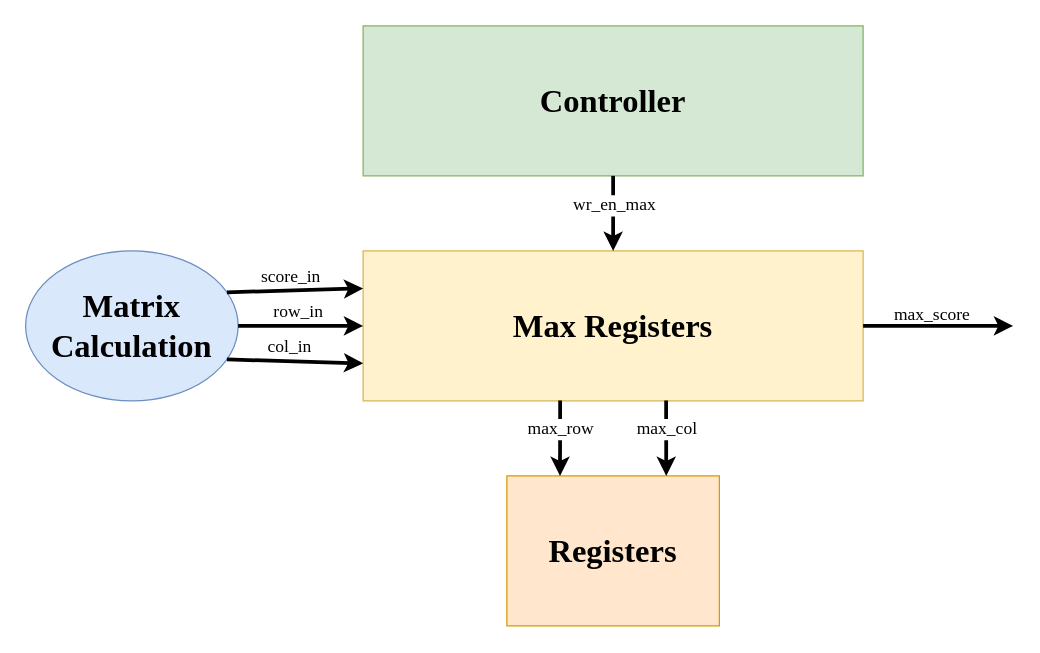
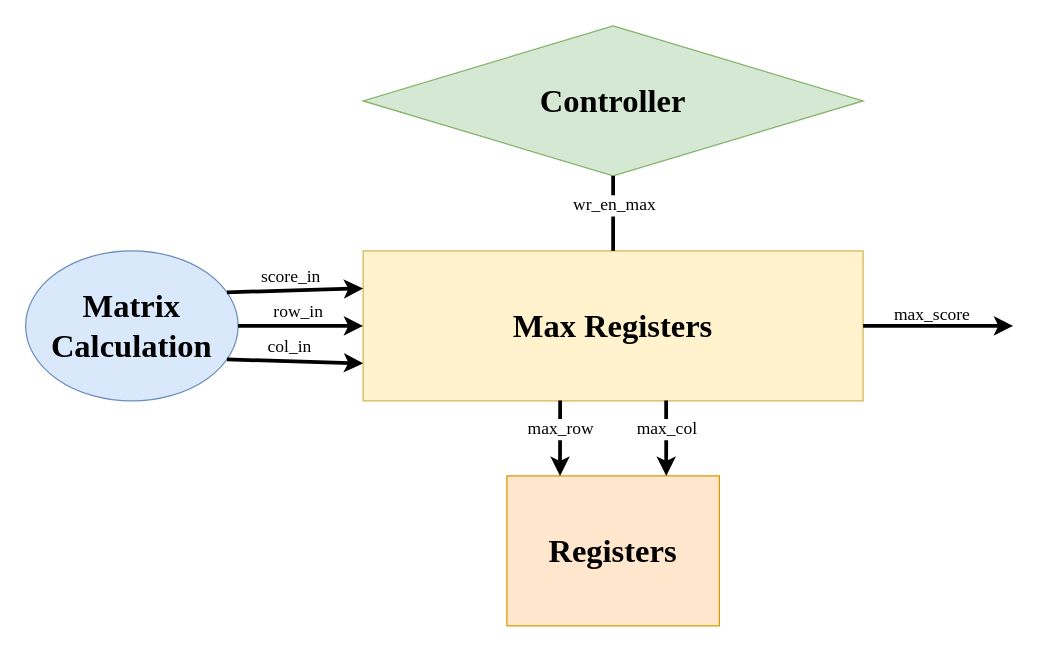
  <mxCell id="0" />
  <mxCell id="1" parent="0" />
  <mxCell id="2" value="&lt;font size=&quot;1&quot; face=&quot;Garamond&quot;&gt;&lt;b style=&quot;font-size: 26px;&quot;&gt;Max Registers&lt;/b&gt;&lt;/font&gt;" style="rounded=0;whiteSpace=wrap;html=1;fillColor=#fff2cc;strokeColor=#d6b656;" parent="1" vertex="1"><mxGeometry x="290" y="200" width="400" height="120" as="geometry" /></mxCell>
  <mxCell id="3" value="&lt;font size=&quot;1&quot; face=&quot;Garamond&quot;&gt;&lt;b style=&quot;font-size: 26px;&quot;&gt;Matrix Calculation&lt;/b&gt;&lt;/font&gt;" style="ellipse;whiteSpace=wrap;html=1;fillColor=#dae8fc;strokeColor=#6c8ebf;" parent="1" vertex="1"><mxGeometry x="20" y="200" width="170" height="120" as="geometry" /></mxCell>
  <mxCell id="4" value="&lt;font size=&quot;1&quot; face=&quot;Garamond&quot;&gt;&lt;b style=&quot;font-size: 26px;&quot;&gt;Registers&lt;/b&gt;&lt;/font&gt;" style="rounded=0;whiteSpace=wrap;html=1;fillColor=#ffe6cc;strokeColor=#d79b00;" parent="1" vertex="1"><mxGeometry x="405" y="380" width="170" height="120" as="geometry" /></mxCell>
- <mxCell id="5" value="&lt;font size=&quot;1&quot; face=&quot;Garamond&quot;&gt;&lt;b style=&quot;font-size: 26px;&quot;&gt;Controller&lt;/b&gt;&lt;/font&gt;" style="rounded=0;whiteSpace=wrap;html=1;fillColor=#d5e8d4;strokeColor=#82b366;" parent="1" vertex="1"><mxGeometry x="290" y="20" width="400" height="120" as="geometry" /></mxCell>
- <mxCell id="6" value="" style="endArrow=classic;html=1;rounded=0;strokeWidth=3;entryX=0.5;entryY=0;entryDx=0;entryDy=0;exitX=0.5;exitY=1;exitDx=0;exitDy=0;" parent="1" edge="1" target="2" source="5"><mxGeometry width="50" height="50" relative="1" as="geometry"><mxPoint x="530" y="120" as="sourcePoint" /><mxPoint x="530" y="200" as="targetPoint" /></mxGeometry></mxCell>
+ <mxCell id="5" value="&lt;font size=&quot;1&quot; face=&quot;Garamond&quot;&gt;&lt;b style=&quot;font-size: 26px;&quot;&gt;Controller&lt;/b&gt;&lt;/font&gt;" style="rhombus;whiteSpace=wrap;html=1;fillColor=#d5e8d4;strokeColor=#82b366;" parent="1" vertex="1"><mxGeometry x="290" y="20" width="400" height="120" as="geometry" /></mxCell>
+ <mxCell id="6" value="" style="endArrow=none;html=1;rounded=0;strokeWidth=3;entryX=0.5;entryY=0;entryDx=0;entryDy=0;exitX=0.5;exitY=1;exitDx=0;exitDy=0;" parent="1" edge="1" target="2" source="5"><mxGeometry width="50" height="50" relative="1" as="geometry"><mxPoint x="530" y="120" as="sourcePoint" /><mxPoint x="530" y="200" as="targetPoint" /></mxGeometry></mxCell>
  <mxCell id="7" value="wr_en_max" style="edgeLabel;html=1;align=center;verticalAlign=middle;resizable=0;points=[];fontSize=14;fontFamily=Garamond;" parent="6" vertex="1" connectable="0"><mxGeometry x="-0.142" relative="1" as="geometry"><mxPoint y="-3" as="offset" /></mxGeometry></mxCell>
  <mxCell id="8" value="" style="endArrow=classic;html=1;rounded=0;exitX=1;exitY=0.5;exitDx=0;exitDy=0;entryX=0;entryY=0.5;entryDx=0;entryDy=0;strokeWidth=3;" parent="1" source="3" target="2" edge="1"><mxGeometry width="50" height="50" relative="1" as="geometry"><mxPoint x="410" y="240" as="sourcePoint" /><mxPoint x="460" y="190" as="targetPoint" /></mxGeometry></mxCell>
  <mxCell id="9" value="&lt;font face=&quot;Garamond&quot; style=&quot;font-size: 14px;&quot;&gt;row_in&lt;/font&gt;" style="edgeLabel;html=1;align=center;verticalAlign=middle;resizable=0;points=[];labelBackgroundColor=none;" parent="8" vertex="1" connectable="0"><mxGeometry x="-0.047" y="-2" relative="1" as="geometry"><mxPoint x="-1" y="-14" as="offset" /></mxGeometry></mxCell>
  <mxCell id="10" value="" style="endArrow=classic;html=1;rounded=0;exitX=0.394;exitY=0.998;exitDx=0;exitDy=0;entryX=0.25;entryY=0;entryDx=0;entryDy=0;strokeWidth=3;exitPerimeter=0;" parent="1" source="2" target="4" edge="1"><mxGeometry width="50" height="50" relative="1" as="geometry"><mxPoint x="410" y="240" as="sourcePoint" /><mxPoint x="460" y="190" as="targetPoint" /></mxGeometry></mxCell>
  <mxCell id="11" value="&lt;font face=&quot;Garamond&quot; style=&quot;font-size: 14px;&quot;&gt;max_row&lt;/font&gt;" style="edgeLabel;html=1;align=center;verticalAlign=middle;resizable=0;points=[];labelBackgroundColor=default;" parent="10" vertex="1" connectable="0"><mxGeometry x="-0.098" relative="1" as="geometry"><mxPoint y="-4" as="offset" /></mxGeometry></mxCell>
  <mxCell id="12" value="" style="endArrow=classic;html=1;rounded=0;exitX=1;exitY=0.25;exitDx=0;exitDy=0;entryX=0;entryY=0.25;entryDx=0;entryDy=0;strokeWidth=3;" edge="1" parent="1" source="3" target="2"><mxGeometry width="50" height="50" relative="1" as="geometry"><mxPoint x="480" y="230" as="sourcePoint" /><mxPoint x="530" y="180" as="targetPoint" /></mxGeometry></mxCell>
  <mxCell id="13" value="&lt;font face=&quot;Garamond&quot; style=&quot;font-size: 14px;&quot;&gt;score_in&lt;/font&gt;" style="edgeLabel;html=1;align=center;verticalAlign=middle;resizable=0;points=[];labelBackgroundColor=none;" vertex="1" connectable="0" parent="12"><mxGeometry x="-0.16" y="2" relative="1" as="geometry"><mxPoint x="5" y="-9" as="offset" /></mxGeometry></mxCell>
  <mxCell id="14" value="" style="endArrow=classic;html=1;rounded=0;exitX=1;exitY=0.75;exitDx=0;exitDy=0;entryX=0;entryY=0.75;entryDx=0;entryDy=0;strokeWidth=3;" edge="1" parent="1" source="3" target="2"><mxGeometry width="50" height="50" relative="1" as="geometry"><mxPoint x="480" y="230" as="sourcePoint" /><mxPoint x="530" y="180" as="targetPoint" /></mxGeometry></mxCell>
  <mxCell id="15" value="&lt;font face=&quot;Garamond&quot; style=&quot;font-size: 14px;&quot;&gt;col_in&lt;/font&gt;" style="edgeLabel;html=1;align=center;verticalAlign=middle;resizable=0;points=[];labelBackgroundColor=none;" vertex="1" connectable="0" parent="14"><mxGeometry x="-0.32" y="-1" relative="1" as="geometry"><mxPoint x="13" y="-12" as="offset" /></mxGeometry></mxCell>
  <mxCell id="16" value="" style="endArrow=classic;html=1;rounded=0;exitX=1;exitY=0.5;exitDx=0;exitDy=0;strokeWidth=3;" edge="1" parent="1" source="2"><mxGeometry width="50" height="50" relative="1" as="geometry"><mxPoint x="480" y="230" as="sourcePoint" /><mxPoint x="810" y="260" as="targetPoint" /></mxGeometry></mxCell>
  <mxCell id="17" value="&lt;font style=&quot;font-size: 14px;&quot; face=&quot;Garamond&quot;&gt;max_score&lt;/font&gt;" style="edgeLabel;html=1;align=center;verticalAlign=middle;resizable=0;points=[];labelBackgroundColor=none;" vertex="1" connectable="0" parent="16"><mxGeometry x="-0.022" y="1" relative="1" as="geometry"><mxPoint x="-5" y="-8" as="offset" /></mxGeometry></mxCell>
  <mxCell id="18" value="" style="endArrow=classic;html=1;rounded=0;exitX=0.606;exitY=0.998;exitDx=0;exitDy=0;entryX=0.75;entryY=0;entryDx=0;entryDy=0;strokeWidth=3;exitPerimeter=0;" edge="1" parent="1" source="2" target="4"><mxGeometry width="50" height="50" relative="1" as="geometry"><mxPoint x="530" y="320" as="sourcePoint" /><mxPoint x="530" y="400" as="targetPoint" /></mxGeometry></mxCell>
  <mxCell id="19" value="&lt;font face=&quot;Garamond&quot; style=&quot;font-size: 14px;&quot;&gt;max_col&lt;/font&gt;" style="edgeLabel;html=1;align=center;verticalAlign=middle;resizable=0;points=[];labelBackgroundColor=default;" vertex="1" connectable="0" parent="18"><mxGeometry x="-0.098" relative="1" as="geometry"><mxPoint y="-4" as="offset" /></mxGeometry></mxCell>
